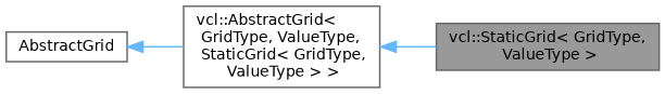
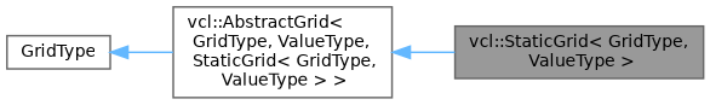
  digraph {
    rankdir=LR
    node [color=gray40 fillcolor=white fontname=Helvetica fontsize=10 shape=box style=filled]
    edge [color=steelblue1 dir=back fontname=Helvetica fontsize=10 labelfontname=Helvetica labelfontsize=10 style=solid]
    n1 [fillcolor=grey60 fontcolor=black height=0.2 label="vcl::StaticGrid\< GridType,\l ValueType \>" width=0.4]
    n2 [height=0.2 label="vcl::AbstractGrid\<\l GridType, ValueType,\l StaticGrid\< GridType,\l ValueType \> \>" width=0.4]
-   n3 [height=0.2 label=AbstractGrid width=0.4]
+   n3 [height=0.2 label=GridType width=0.4]
    n2 -> n1
    n3 -> n2
  }
